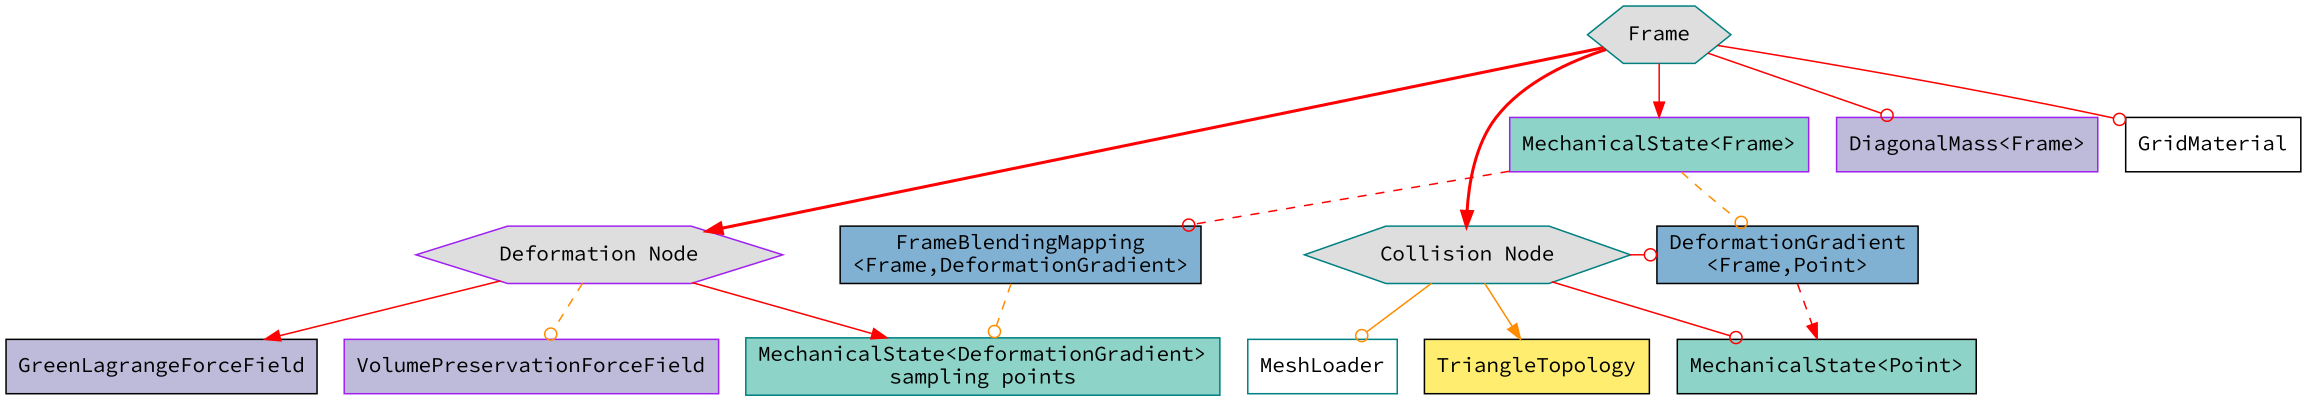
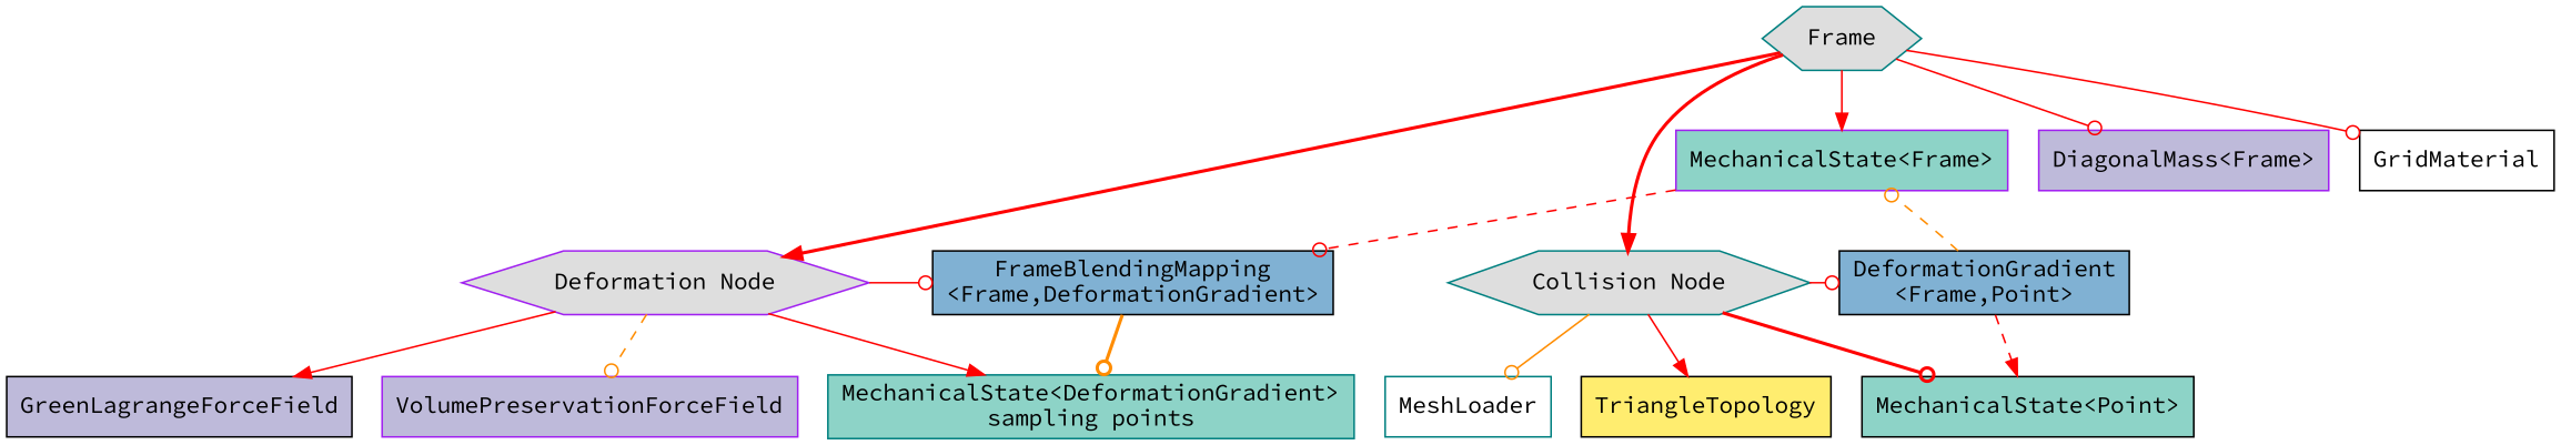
  digraph {
    fontname="Source Code Pro"
    node [color=black fillcolor="#dedede" fontname="Source Code Pro" shape=box style=filled]
    edge [arrowhead=odot color=red fontname="Source Code Pro"]
    n1 [color=teal height=0.25 label=Frame shape=hexagon width=0.25]
    n2 [color=purple fillcolor="#8dd3c7" label="MechanicalState<Frame>"]
    n3 [color=purple fillcolor="#bebada" label="DiagonalMass<Frame>"]
    n4 [fillcolor="#ffffff" label=GridMaterial]
    n5 [color=purple height=0.25 label="Deformation Node" shape=hexagon width=0.25]
    n6 [color=teal height=0.25 label="Collision Node" shape=hexagon width=0.25]
    n7 [fillcolor="#80b1d3" label="FrameBlendingMapping\n<Frame,DeformationGradient>"]
    n8 [fillcolor="#80b1d3" label="DeformationGradient\n<Frame,Point>"]
    n9 [color=teal fillcolor="#8dd3c7" label="MechanicalState<DeformationGradient>\nsampling points"]
    n10 [color=purple fillcolor="#bebada" label=VolumePreservationForceField]
    n11 [fillcolor="#bebada" label=GreenLagrangeForceField]
    n12 [color=teal fillcolor="#ffffff" label=MeshLoader]
    n13 [fillcolor="#ffed6f" label=TriangleTopology]
    n14 [fillcolor="#8dd3c7" label="MechanicalState<Point>"]
    n1 -> n2 [arrowhead=normal]
    n1 -> n3
    n1 -> n4
    n1 -> n5 [arrowhead=normal minlen=2 style=bold]
    n1 -> n6 [arrowhead=normal minlen=2 style=bold]
    n2 -> n7 [arrowtail=open style=dashed]
-   n2 -> n8 [arrowtail=open color=darkorange style=dashed]
+   n8 -> n2 [arrowtail=open color=darkorange style=dashed]
+   n5 -> n7 [constraint=false]
    n5 -> n9 [arrowhead=normal]
    n5 -> n10 [color=darkorange style=dashed]
    n5 -> n11 [arrowhead=normal]
    n6 -> n8 [constraint=false]
    n6 -> n12 [color=darkorange]
-   n6 -> n13 [arrowhead=normal color=darkorange]
-   n6 -> n14
-   n7 -> n9 [color=darkorange style=dashed]
+   n6 -> n13 [arrowhead=normal]
+   n6 -> n14 [style=bold]
+   n7 -> n9 [color=darkorange style=bold]
    n8 -> n14 [arrowhead=normal style=dashed]
  }
